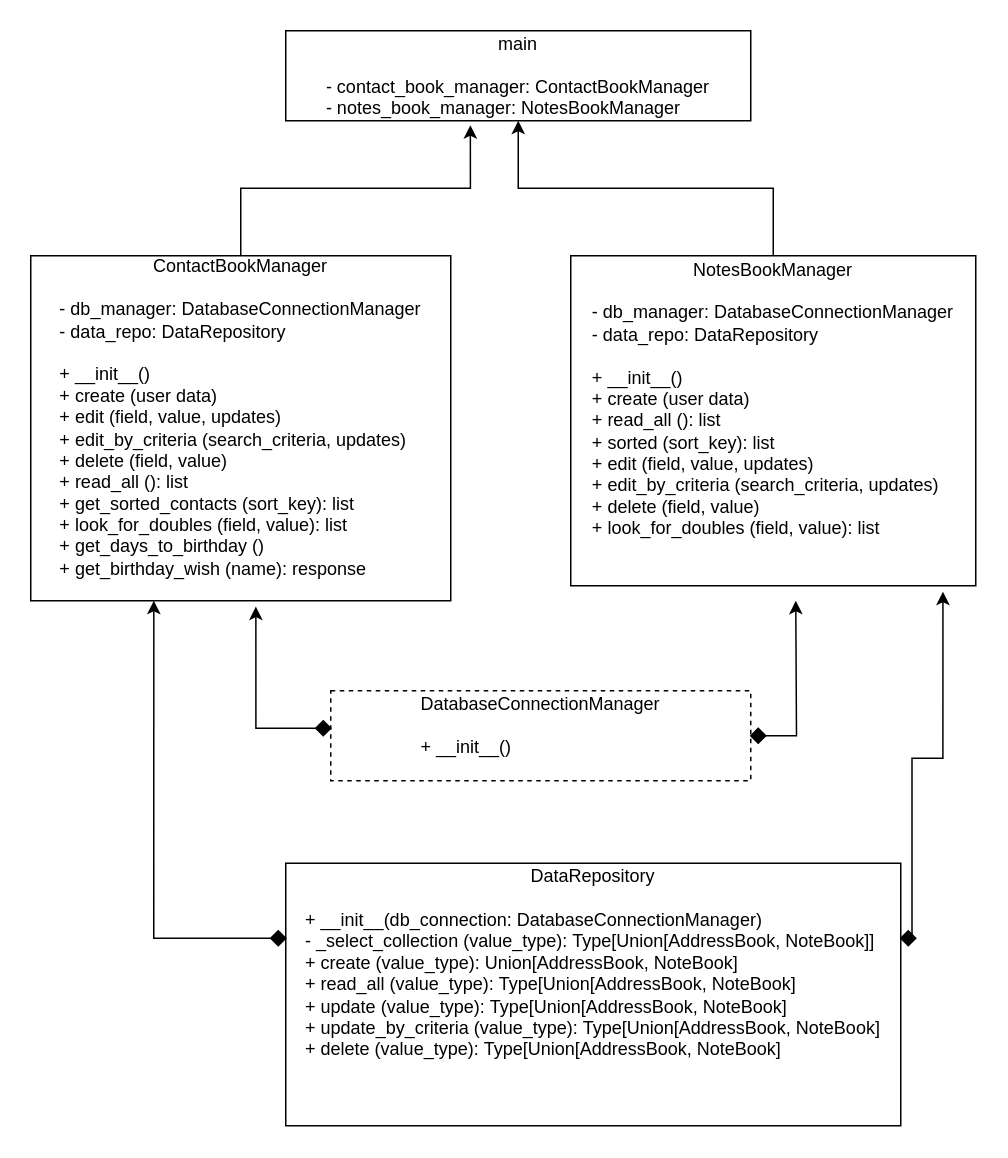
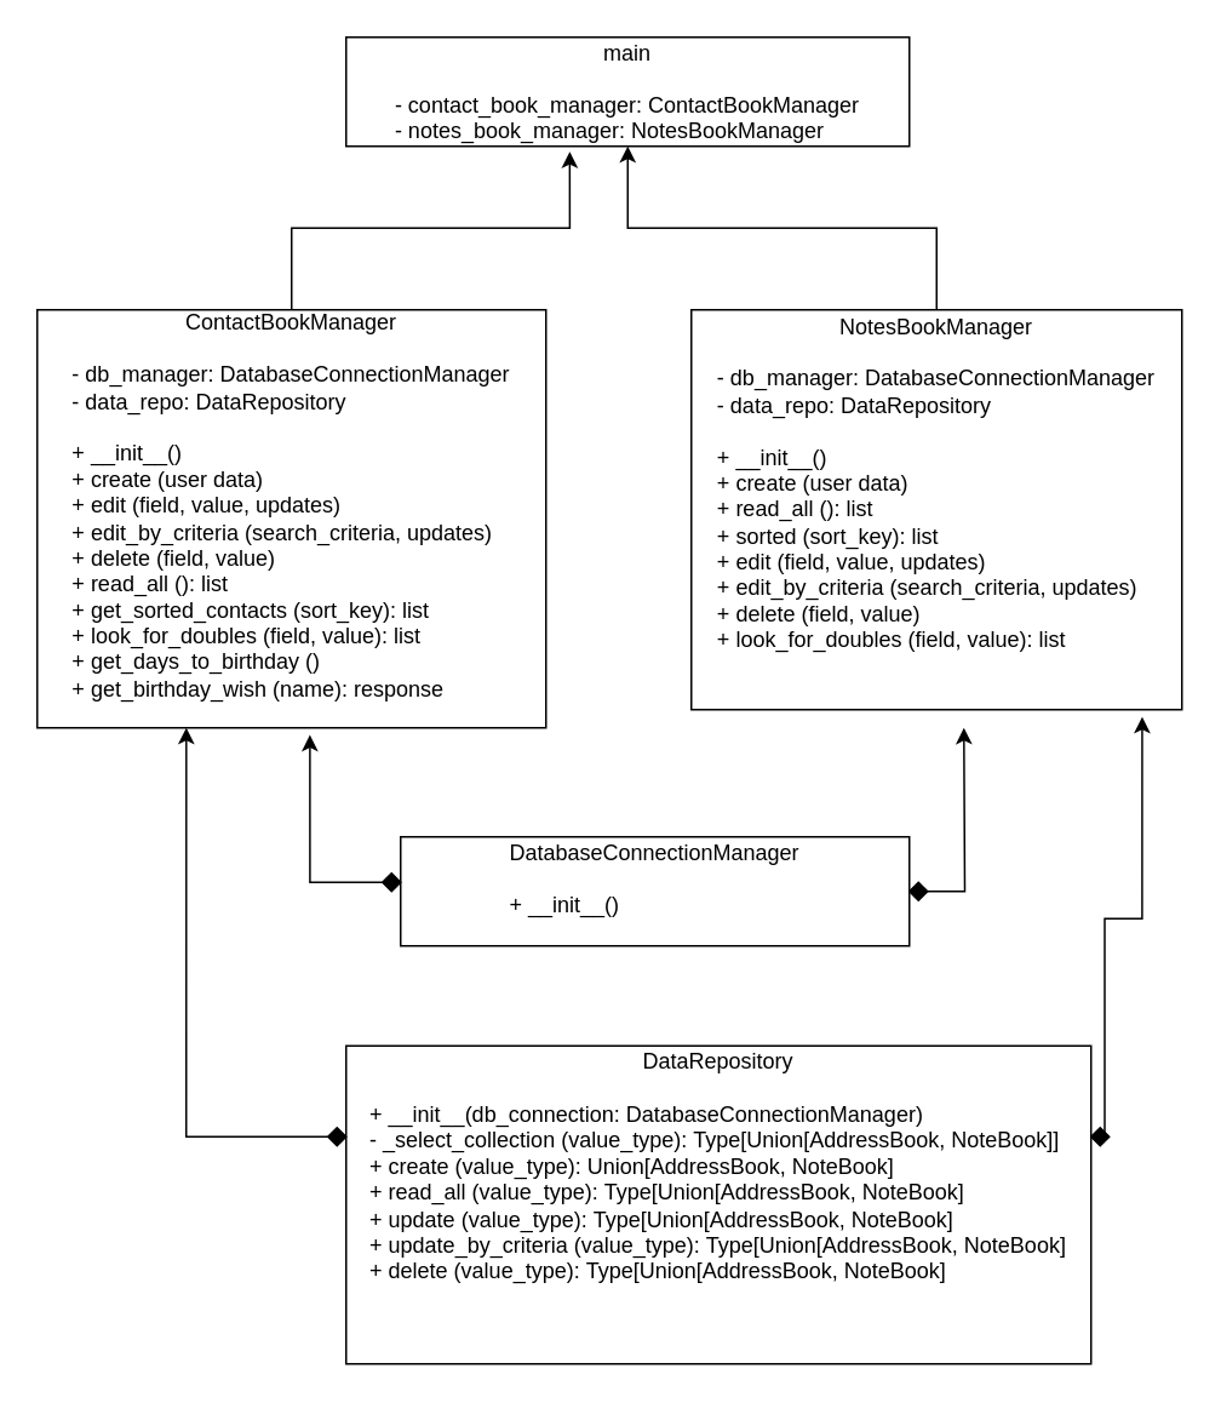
  <mxCell id="0" />
  <mxCell id="1" parent="0" />
  <mxCell id="2" value="&lt;div style=&quot;&quot;&gt;ContactBookManager&lt;/div&gt;&lt;div style=&quot;text-align: left;&quot;&gt;&lt;br&gt;&lt;/div&gt;&lt;div style=&quot;text-align: left;&quot;&gt;- db_manager: DatabaseConnectionManager&lt;/div&gt;&lt;div style=&quot;text-align: left;&quot;&gt;- data_repo: DataRepository&lt;/div&gt;&lt;div style=&quot;text-align: left;&quot;&gt;&lt;br&gt;&lt;/div&gt;&lt;div style=&quot;text-align: left;&quot;&gt;+ __init__()&lt;/div&gt;&lt;div style=&quot;text-align: left;&quot;&gt;+ create (user data)&lt;/div&gt;&lt;div style=&quot;text-align: left;&quot;&gt;+ edit (field, value, updates)&lt;/div&gt;&lt;div style=&quot;text-align: left;&quot;&gt;+ edit_by_criteria (search_criteria, updates)&lt;/div&gt;&lt;div style=&quot;text-align: left;&quot;&gt;+ delete (field, value)&lt;/div&gt;&lt;div style=&quot;text-align: left;&quot;&gt;+ read_all (): list&lt;/div&gt;&lt;div style=&quot;text-align: left;&quot;&gt;+ get_sorted_contacts (sort_key): list&lt;/div&gt;&lt;div style=&quot;text-align: left;&quot;&gt;+ look_for_doubles (field, value): list&lt;/div&gt;&lt;div style=&quot;text-align: left;&quot;&gt;+ get_days_to_birthday ()&lt;/div&gt;&lt;div style=&quot;text-align: left;&quot;&gt;+ get_birthday_wish (name): response&lt;/div&gt;&lt;div style=&quot;&quot;&gt;&lt;br&gt;&lt;/div&gt;" style="rounded=0;whiteSpace=wrap;html=1;" parent="1" vertex="1"><mxGeometry x="20" y="170" width="280" height="230" as="geometry" /></mxCell>
  <mxCell id="3" value="main&lt;br&gt;&lt;br&gt;&lt;div style=&quot;text-align: left;&quot;&gt;- contact_book_manager: ContactBookManager&lt;/div&gt;&lt;div style=&quot;text-align: left;&quot;&gt;- notes_book_manager: NotesBookManager&lt;/div&gt;" style="rounded=0;whiteSpace=wrap;html=1;" parent="1" vertex="1"><mxGeometry x="190" y="20" width="310" height="60" as="geometry" /></mxCell>
  <mxCell id="4" style="edgeStyle=orthogonalEdgeStyle;rounded=0;orthogonalLoop=1;jettySize=auto;html=1;exitX=0.5;exitY=0;exitDx=0;exitDy=0;" edge="1" parent="1" source="5" target="3"><mxGeometry relative="1" as="geometry" /></mxCell>
  <mxCell id="5" value="&lt;div style=&quot;&quot;&gt;NotesBookManager&lt;/div&gt;&lt;div style=&quot;text-align: left;&quot;&gt;&lt;br&gt;&lt;/div&gt;&lt;div style=&quot;text-align: left;&quot;&gt;- db_manager: DatabaseConnectionManager&lt;/div&gt;&lt;div style=&quot;text-align: left;&quot;&gt;- data_repo: DataRepository&lt;/div&gt;&lt;div style=&quot;text-align: left;&quot;&gt;&lt;br&gt;&lt;/div&gt;&lt;div style=&quot;text-align: left;&quot;&gt;+ __init__()&lt;/div&gt;&lt;div style=&quot;text-align: left;&quot;&gt;+ create (user data)&lt;/div&gt;&lt;div style=&quot;text-align: left;&quot;&gt;+ read_all (): list&lt;/div&gt;&lt;div style=&quot;text-align: left;&quot;&gt;+ sorted (sort_key): list&lt;/div&gt;&lt;div style=&quot;text-align: left;&quot;&gt;+ edit (field, value, updates)&lt;br&gt;&lt;/div&gt;&lt;div style=&quot;text-align: left;&quot;&gt;+ edit_by_criteria (search_criteria, updates)&lt;/div&gt;&lt;div style=&quot;text-align: left;&quot;&gt;+ delete (field, value)&lt;/div&gt;&lt;div style=&quot;text-align: left;&quot;&gt;+ look_for_doubles (field, value): list&lt;/div&gt;&lt;div style=&quot;text-align: left;&quot;&gt;&lt;br&gt;&lt;/div&gt;&lt;div style=&quot;&quot;&gt;&lt;br&gt;&lt;/div&gt;" style="rounded=0;whiteSpace=wrap;html=1;" parent="1" vertex="1"><mxGeometry x="380" y="170" width="270" height="220" as="geometry" /></mxCell>
  <mxCell id="6" style="edgeStyle=orthogonalEdgeStyle;rounded=0;orthogonalLoop=1;jettySize=auto;html=1;exitX=0.5;exitY=0;exitDx=0;exitDy=0;entryX=0.397;entryY=1.05;entryDx=0;entryDy=0;entryPerimeter=0;" parent="1" source="2" target="3" edge="1"><mxGeometry relative="1" as="geometry" /></mxCell>
  <mxCell id="7" style="edgeStyle=orthogonalEdgeStyle;rounded=0;orthogonalLoop=1;jettySize=auto;html=1;" edge="1" parent="1" source="8"><mxGeometry relative="1" as="geometry"><mxPoint x="530" y="400" as="targetPoint" /></mxGeometry></mxCell>
- <mxCell id="8" value="&lt;div style=&quot;&quot;&gt;&lt;div style=&quot;border-color: var(--border-color); text-align: left;&quot;&gt;DatabaseConnectionManager&lt;/div&gt;&lt;div style=&quot;text-align: justify;&quot;&gt;&lt;br&gt;&lt;/div&gt;&lt;/div&gt;&lt;div style=&quot;text-align: left;&quot;&gt;+ __init__()&lt;/div&gt;&lt;div style=&quot;&quot;&gt;&lt;br&gt;&lt;/div&gt;" style="rounded=0;whiteSpace=wrap;html=1;dashed=1;" parent="1" vertex="1"><mxGeometry x="220" y="460" width="280" height="60" as="geometry" /></mxCell>
+ <mxCell id="8" value="&lt;div style=&quot;&quot;&gt;&lt;div style=&quot;border-color: var(--border-color); text-align: left;&quot;&gt;DatabaseConnectionManager&lt;/div&gt;&lt;div style=&quot;text-align: justify;&quot;&gt;&lt;br&gt;&lt;/div&gt;&lt;/div&gt;&lt;div style=&quot;text-align: left;&quot;&gt;+ __init__()&lt;/div&gt;&lt;div style=&quot;&quot;&gt;&lt;br&gt;&lt;/div&gt;" style="rounded=0;whiteSpace=wrap;html=1;" parent="1" vertex="1"><mxGeometry x="220" y="460" width="280" height="60" as="geometry" /></mxCell>
  <mxCell id="9" value="&lt;div style=&quot;&quot;&gt;DataRepository&lt;/div&gt;&lt;div style=&quot;text-align: left;&quot;&gt;&lt;br&gt;&lt;/div&gt;&lt;div style=&quot;text-align: left;&quot;&gt;+ __init__(db_connection: DatabaseConnectionManager)&lt;/div&gt;&lt;div style=&quot;text-align: left;&quot;&gt;- _select_collection (value_type):&amp;nbsp;Type[Union[AddressBook, NoteBook]]&lt;br&gt;&lt;/div&gt;&lt;div style=&quot;text-align: left;&quot;&gt;+ create (value_type): Union[AddressBook, NoteBook]&lt;/div&gt;&lt;div style=&quot;text-align: left;&quot;&gt;+ read_all (value_type):&amp;nbsp;Type[Union[AddressBook, NoteBook]&lt;/div&gt;&lt;div style=&quot;text-align: left;&quot;&gt;+ update (value_type):&amp;nbsp;Type[Union[AddressBook, NoteBook]&lt;/div&gt;&lt;div style=&quot;text-align: left;&quot;&gt;+ update_by_criteria (value_type):&amp;nbsp;Type[Union[AddressBook, NoteBook]&lt;/div&gt;&lt;div style=&quot;text-align: left;&quot;&gt;+ delete (value_type):&amp;nbsp;Type[Union[AddressBook, NoteBook]&lt;/div&gt;&lt;div style=&quot;text-align: left;&quot;&gt;&lt;br&gt;&lt;/div&gt;&lt;div style=&quot;text-align: left;&quot;&gt;&lt;br&gt;&lt;/div&gt;&lt;div style=&quot;&quot;&gt;&lt;br&gt;&lt;/div&gt;" style="rounded=0;whiteSpace=wrap;html=1;" parent="1" vertex="1"><mxGeometry x="190" y="575" width="410" height="175" as="geometry" /></mxCell>
  <mxCell id="10" value="" style="rhombus;whiteSpace=wrap;html=1;strokeColor=default;fillColor=#000000;" vertex="1" parent="1"><mxGeometry x="210" y="480" width="10" height="10" as="geometry" /></mxCell>
  <mxCell id="11" style="edgeStyle=orthogonalEdgeStyle;rounded=0;orthogonalLoop=1;jettySize=auto;html=1;exitX=0;exitY=0.5;exitDx=0;exitDy=0;entryX=0.536;entryY=1.017;entryDx=0;entryDy=0;entryPerimeter=0;" edge="1" parent="1" source="10" target="2"><mxGeometry relative="1" as="geometry" /></mxCell>
  <mxCell id="12" value="" style="rhombus;whiteSpace=wrap;html=1;strokeColor=default;fillColor=#000000;" vertex="1" parent="1"><mxGeometry x="180" y="620" width="10" height="10" as="geometry" /></mxCell>
  <mxCell id="13" style="edgeStyle=orthogonalEdgeStyle;rounded=0;orthogonalLoop=1;jettySize=auto;html=1;exitX=0;exitY=0.5;exitDx=0;exitDy=0;entryX=0.293;entryY=1;entryDx=0;entryDy=0;entryPerimeter=0;" edge="1" parent="1" source="12" target="2"><mxGeometry relative="1" as="geometry" /></mxCell>
  <mxCell id="14" value="" style="rhombus;whiteSpace=wrap;html=1;strokeColor=default;fillColor=#000000;" vertex="1" parent="1"><mxGeometry x="600" y="620" width="10" height="10" as="geometry" /></mxCell>
  <mxCell id="15" value="" style="rhombus;whiteSpace=wrap;html=1;strokeColor=default;fillColor=#000000;direction=west;" vertex="1" parent="1"><mxGeometry x="500" y="485" width="10" height="10" as="geometry" /></mxCell>
  <mxCell id="16" style="edgeStyle=orthogonalEdgeStyle;rounded=0;orthogonalLoop=1;jettySize=auto;html=1;exitX=1;exitY=1;exitDx=0;exitDy=0;entryX=0.919;entryY=1.018;entryDx=0;entryDy=0;entryPerimeter=0;" edge="1" parent="1" source="14" target="5"><mxGeometry relative="1" as="geometry" /></mxCell>
